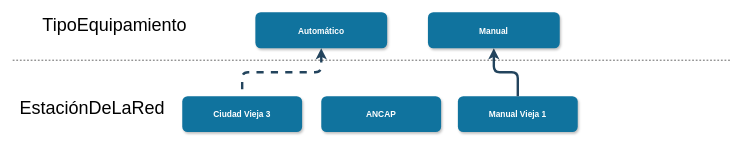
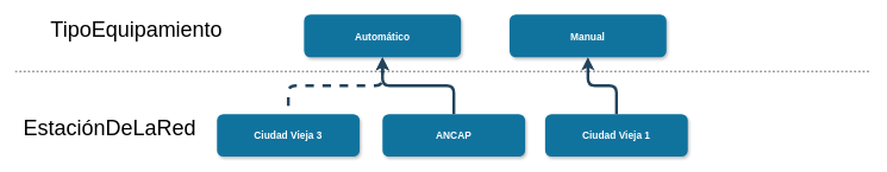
  <mxCell id="0" />
  <mxCell id="1" parent="0" />
  <mxCell id="2" value="Automático" style="rounded=1;fillColor=#10739E;strokeColor=none;shadow=1;gradientColor=none;fontStyle=1;fontColor=#FFFFFF;fontSize=14;" parent="1" vertex="1"><mxGeometry x="425" y="20" width="220" height="60" as="geometry" /></mxCell>
  <mxCell id="3" value="Ciudad Vieja 3" style="rounded=1;fillColor=#10739E;strokeColor=none;shadow=1;gradientColor=none;fontStyle=1;fontColor=#FFFFFF;fontSize=14;" parent="1" vertex="1"><mxGeometry x="303" y="160" width="200" height="60" as="geometry" /></mxCell>
  <mxCell id="4" value="ANCAP" style="rounded=1;fillColor=#10739E;strokeColor=none;shadow=1;gradientColor=none;fontStyle=1;fontColor=#FFFFFF;fontSize=14;" parent="1" vertex="1"><mxGeometry x="535" y="160" width="200" height="60" as="geometry" /></mxCell>
- <mxCell id="5" value="Manual Vieja 1" style="rounded=1;fillColor=#10739E;strokeColor=none;shadow=1;gradientColor=none;fontStyle=1;fontColor=#FFFFFF;fontSize=14;" parent="1" vertex="1"><mxGeometry x="763" y="160" width="200" height="60" as="geometry" /></mxCell>
+ <mxCell id="5" value="Ciudad Vieja 1" style="rounded=1;fillColor=#10739E;strokeColor=none;shadow=1;gradientColor=none;fontStyle=1;fontColor=#FFFFFF;fontSize=14;" parent="1" vertex="1"><mxGeometry x="763" y="160" width="200" height="60" as="geometry" /></mxCell>
+ <mxCell id="6" value="" style="edgeStyle=elbowEdgeStyle;elbow=vertical;strokeWidth=4;endArrow=none;endFill=0;fontStyle=1;strokeColor=#23445D;startArrow=classic;startFill=1;" parent="1" source="2" target="4" edge="1"><mxGeometry x="-75" y="370" width="100" height="100" as="geometry"><mxPoint x="-215" y="-30" as="sourcePoint" /><mxPoint x="-115" y="-130" as="targetPoint" /></mxGeometry></mxCell>
  <mxCell id="7" value="" style="edgeStyle=elbowEdgeStyle;elbow=vertical;strokeWidth=4;endArrow=none;endFill=0;fontStyle=1;strokeColor=#23445D;startArrow=classic;startFill=1;dashed=1;" parent="1" source="2" target="3" edge="1"><mxGeometry x="-75" y="370" width="100" height="100" as="geometry"><mxPoint x="-215" y="-30" as="sourcePoint" /><mxPoint x="-115" y="-130" as="targetPoint" /></mxGeometry></mxCell>
  <mxCell id="8" value="" style="edgeStyle=elbowEdgeStyle;elbow=vertical;strokeWidth=4;endArrow=none;endFill=0;fontStyle=1;strokeColor=#23445D;exitX=0.5;exitY=1;exitDx=0;exitDy=0;startArrow=classic;startFill=1;" parent="1" source="12" target="5" edge="1"><mxGeometry x="-75" y="370" width="100" height="100" as="geometry"><mxPoint x="-215" y="-30" as="sourcePoint" /><mxPoint x="-115" y="-130" as="targetPoint" /></mxGeometry></mxCell>
  <mxCell id="9" value="" style="endArrow=none;dashed=1;html=1;" parent="1" edge="1"><mxGeometry width="50" height="50" relative="1" as="geometry"><mxPoint x="20" y="100" as="sourcePoint" /><mxPoint x="1220" y="100" as="targetPoint" /></mxGeometry></mxCell>
  <mxCell id="10" value="&lt;font size=&quot;1&quot;&gt;&lt;span style=&quot;font-size: 30px&quot;&gt;TipoEquipamiento&lt;br&gt;&lt;/span&gt;&lt;/font&gt;" style="text;html=1;resizable=0;points=[];autosize=1;align=left;verticalAlign=top;spacingTop=-4;" parent="1" vertex="1"><mxGeometry x="68" y="20" width="260" height="20" as="geometry" /></mxCell>
  <mxCell id="11" value="&lt;span style=&quot;font-size: 30px&quot;&gt;EstaciónDeLaRed&lt;br&gt;&lt;/span&gt;" style="text;html=1;resizable=0;points=[];autosize=1;align=left;verticalAlign=top;spacingTop=-4;" parent="1" vertex="1"><mxGeometry x="30" y="160" width="260" height="20" as="geometry" /></mxCell>
  <mxCell id="12" value="Manual" style="rounded=1;fillColor=#10739E;strokeColor=none;shadow=1;gradientColor=none;fontStyle=1;fontColor=#FFFFFF;fontSize=14;" parent="1" vertex="1"><mxGeometry x="713" y="20" width="220" height="60" as="geometry" /></mxCell>
